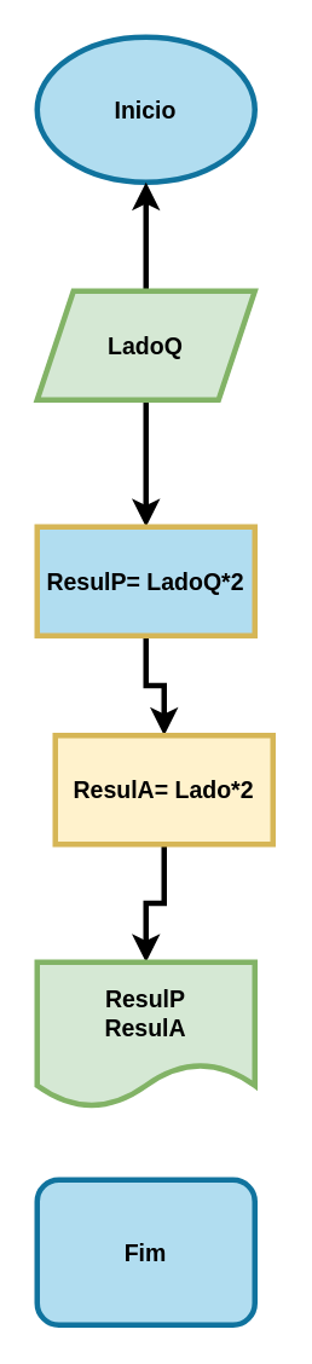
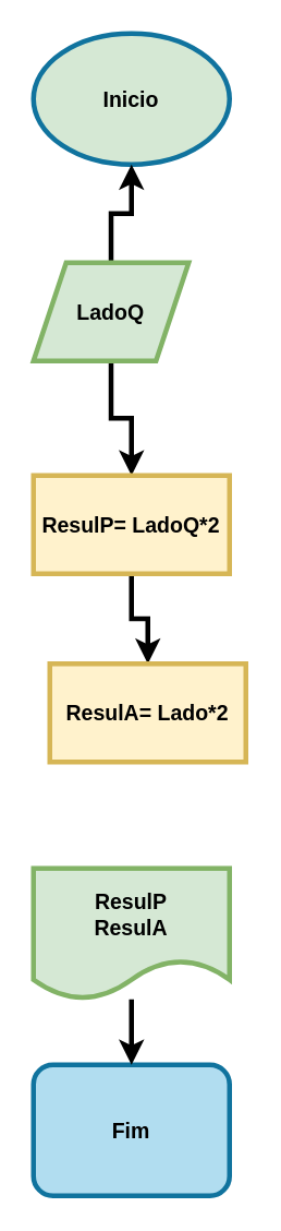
  <mxCell id="0" />
  <mxCell id="1" parent="0" />
- <mxCell id="2" value="Inicio" style="ellipse;whiteSpace=wrap;html=1;fillColor=#b1ddf0;strokeColor=#10739e;fontStyle=1;fontSize=13;strokeWidth=3;" vertex="1" parent="1"><mxGeometry x="20" y="20" width="120" height="80" as="geometry" /></mxCell>
+ <mxCell id="2" value="Inicio" style="ellipse;whiteSpace=wrap;html=1;fillColor=#d5e8d4;strokeColor=#10739e;fontStyle=1;fontSize=13;strokeWidth=3;" vertex="1" parent="1"><mxGeometry x="20" y="20" width="120" height="80" as="geometry" /></mxCell>
  <mxCell id="3" value="" style="edgeStyle=orthogonalEdgeStyle;rounded=0;orthogonalLoop=1;jettySize=auto;html=1;fontStyle=1;fontSize=13;strokeWidth=3;" edge="1" parent="1" source="5" target="2"><mxGeometry relative="1" as="geometry" /></mxCell>
  <mxCell id="4" style="edgeStyle=orthogonalEdgeStyle;rounded=0;orthogonalLoop=1;jettySize=auto;html=1;exitX=0.5;exitY=1;exitDx=0;exitDy=0;entryX=0.5;entryY=0;entryDx=0;entryDy=0;strokeWidth=3;fontSize=13;fontStyle=1" edge="1" parent="1" source="5" target="7"><mxGeometry relative="1" as="geometry" /></mxCell>
- <mxCell id="5" value="LadoQ" style="shape=parallelogram;perimeter=parallelogramPerimeter;whiteSpace=wrap;html=1;fixedSize=1;fillColor=#d5e8d4;strokeColor=#82b366;fontStyle=1;fontSize=13;strokeWidth=3;" vertex="1" parent="1"><mxGeometry x="20" y="160" width="120" height="60" as="geometry" /></mxCell>
+ <mxCell id="5" value="LadoQ" style="shape=parallelogram;perimeter=parallelogramPerimeter;whiteSpace=wrap;html=1;fixedSize=1;fillColor=#d5e8d4;strokeColor=#82b366;fontStyle=1;fontSize=13;strokeWidth=3;" vertex="1" parent="1"><mxGeometry x="20" y="160" width="95" height="60" as="geometry" /></mxCell>
  <mxCell id="6" value="" style="edgeStyle=orthogonalEdgeStyle;rounded=0;orthogonalLoop=1;jettySize=auto;html=1;strokeWidth=3;fontSize=13;fontStyle=1" edge="1" parent="1" source="7" target="10"><mxGeometry relative="1" as="geometry" /></mxCell>
- <mxCell id="7" value="ResulP= LadoQ*2" style="whiteSpace=wrap;html=1;fillColor=#b1ddf0;strokeColor=#d6b656;fontStyle=1;fontSize=13;strokeWidth=3;" vertex="1" parent="1"><mxGeometry x="20" y="290" width="120" height="60" as="geometry" /></mxCell>
+ <mxCell id="7" value="ResulP= LadoQ*2" style="whiteSpace=wrap;html=1;fillColor=#fff2cc;strokeColor=#d6b656;fontStyle=1;fontSize=13;strokeWidth=3;" vertex="1" parent="1"><mxGeometry x="20" y="290" width="120" height="60" as="geometry" /></mxCell>
  <mxCell id="8" value="Fim" style="whiteSpace=wrap;html=1;fillColor=#b1ddf0;strokeColor=#10739e;fontStyle=1;fontSize=13;strokeWidth=3;rounded=1;" vertex="1" parent="1"><mxGeometry x="20" y="650" width="120" height="80" as="geometry" /></mxCell>
- <mxCell id="9" value="" style="edgeStyle=orthogonalEdgeStyle;rounded=0;orthogonalLoop=1;jettySize=auto;html=1;strokeWidth=3;fontSize=13;fontStyle=1" edge="1" parent="1" source="10" target="12"><mxGeometry relative="1" as="geometry" /></mxCell>
  <mxCell id="10" value="ResulA= Lado*2" style="whiteSpace=wrap;html=1;fontSize=13;fillColor=#fff2cc;strokeColor=#d6b656;fontStyle=1;strokeWidth=3;" vertex="1" parent="1"><mxGeometry x="30" y="405" width="120" height="60" as="geometry" /></mxCell>
+ <mxCell id="11" value="" style="edgeStyle=orthogonalEdgeStyle;rounded=0;orthogonalLoop=1;jettySize=auto;html=1;strokeWidth=3;fontSize=13;fontStyle=1" edge="1" parent="1" source="12" target="8"><mxGeometry relative="1" as="geometry" /></mxCell>
  <mxCell id="12" value="ResulP&lt;br style=&quot;font-size: 13px;&quot;&gt;ResulA" style="shape=document;whiteSpace=wrap;html=1;boundedLbl=1;fillColor=#d5e8d4;strokeColor=#82b366;strokeWidth=3;fontSize=13;fontStyle=1" vertex="1" parent="1"><mxGeometry x="20" y="530" width="120" height="80" as="geometry" /></mxCell>
